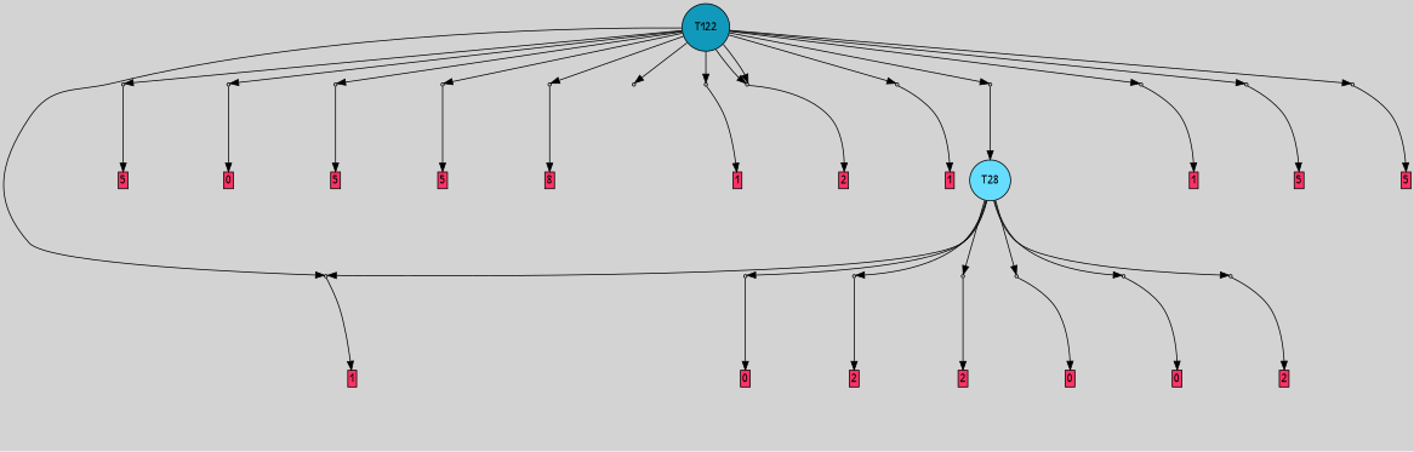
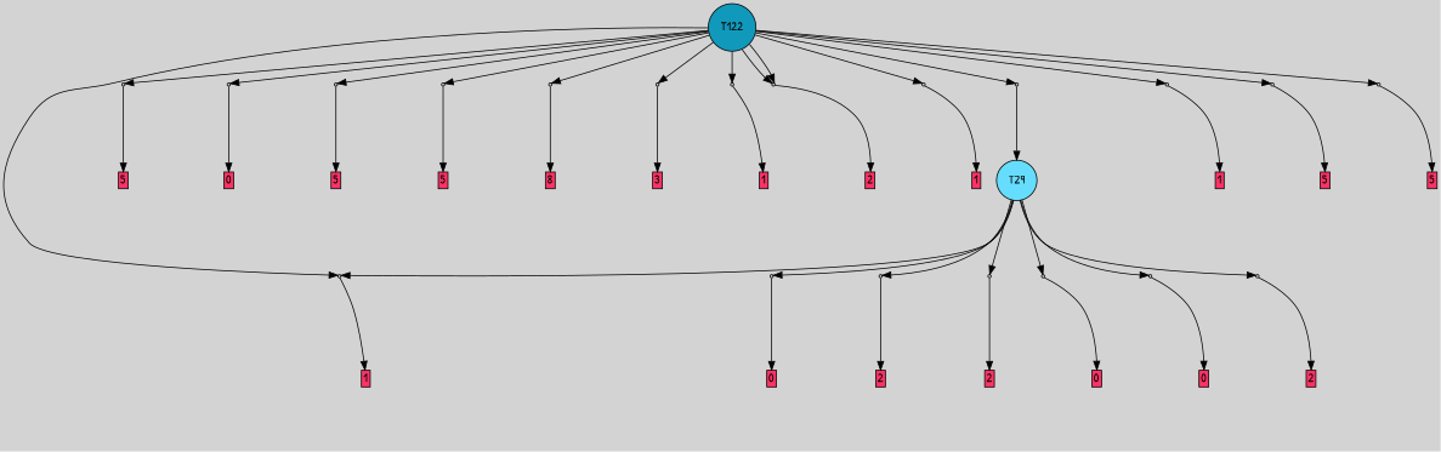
  digraph {
    bgcolor=lightgray
    fontname="Patrick Hand"
    node [fontname="Patrick Hand" shape=box style=filled]
    edge [fontname="Patrick Hand"]
    T122 [fillcolor="#1199bb" shape=circle]
    P2912 [fillcolor="#cccccc" shape=point]
    P2918 [fillcolor="#cccccc" shape=point]
    P2919 [fillcolor="#cccccc" shape=point]
    P2920 [fillcolor="#cccccc" shape=point]
    P2921 [fillcolor="#cccccc" shape=point]
    P2922 [fillcolor="#cccccc" shape=point]
    P2923 [fillcolor="#cccccc" shape=point]
    P2924 [fillcolor="#cccccc" shape=point]
    P2925 [fillcolor="#cccccc" shape=point]
    P2926 [fillcolor="#cccccc" shape=point]
    P2927 [fillcolor="#cccccc" shape=point]
    P2928 [fillcolor="#cccccc" shape=point]
    P2929 [fillcolor="#cccccc" shape=point]
    P2930 [fillcolor="#cccccc" shape=point]
-   T28 [fillcolor="#66ddff" shape=circle]
+   T28 [fillcolor="#66ddff" shape=circle label=T29]
    P2911 [fillcolor="#cccccc" shape=point]
    P2913 [fillcolor="#cccccc" shape=point]
    P2914 [fillcolor="#cccccc" shape=point]
    P2915 [fillcolor="#cccccc" shape=point]
    P2916 [fillcolor="#cccccc" shape=point]
    P2917 [fillcolor="#cccccc" shape=point]
    n23 [label="2|3&1|0#0|6&#92;n3|6&2|6#0|0&#92;n6|4&4|6#3|7&#92;n7|5&4|2#0|6&#92;n1|1&3|4#0|1&#92;n2|6&1|3#0|4&#92;n6|3&3|6#3|3&#92;n4|1&0|3#0|5&#92;n1|0&2|5#0|5&#92;n" style=invis]
    n24 [fillcolor="#ff3366" height=0 label=0 margin=0.03 width=0]
    n25 [label="6|2&1|0#2|1&#92;n7|1&2|0#0|5&#92;n3|0&3|1#2|7&#92;n8|0&2|4#0|3&#92;n5|6&0|0#3|5&#92;n6|4&4|4#3|3&#92;n3|0&1|3#0|6&#92;n3|6&4|4#2|1&#92;n7|2&3|7#4|0&#92;n" style=invis]
    n26 [fillcolor="#ff3366" height=0 label=1 margin=0.03 width=0]
    n27 [label="2|7&2|4#0|1&#92;n7|0&2|7#0|0&#92;n1|7&3|0#3|4&#92;n0|7&1|5#2|4&#92;n1|4&2|2#2|2&#92;n7|4&2|1#4|3&#92;n" style=invis]
    n28 [fillcolor="#ff3366" height=0 label=2 margin=0.03 width=0]
    n29 [label="7|0&2|7#0|0&#92;n1|7&3|0#3|4&#92;n2|7&2|4#0|1&#92;n1|4&2|1#2|2&#92;n7|4&2|1#4|3&#92;n" style=invis]
    n30 [fillcolor="#ff3366" height=0 label=2 margin=0.03 width=0]
    n31 [label="2|3&1|0#0|6&#92;n1|1&3|4#0|1&#92;n6|4&4|6#3|7&#92;n4|1&0|3#0|5&#92;n3|6&2|6#0|0&#92;n2|6&1|3#0|4&#92;n6|3&3|6#3|3&#92;n0|5&4|2#0|6&#92;n1|0&2|5#0|1&#92;n3|3&4|7#2|2&#92;n" style=invis]
    n32 [fillcolor="#ff3366" height=0 label=0 margin=0.03 width=0]
    n33 [label="1|1&3|4#0|1&#92;n3|3&1|0#0|6&#92;n6|4&4|6#3|7&#92;n7|5&4|2#0|6&#92;n3|6&2|6#0|0&#92;n2|6&1|3#0|4&#92;n6|3&3|6#3|3&#92;n4|1&0|3#0|5&#92;n1|0&2|5#0|1&#92;n" style=invis]
    n34 [fillcolor="#ff3366" height=0 label=0 margin=0.03 width=0]
    n35 [label="4|4&1|2#2|7&#92;n2|4&4|2#2|0&#92;n4|7&2|5#1|6&#92;n1|5&4|5#3|0&#92;n4|7&0|3#4|0&#92;n3|1&2|2#1|0&#92;n" style=invis]
    n36 [fillcolor="#ff3366" height=0 label=2 margin=0.03 width=0]
    n37 [label="8|2&4|0#1|4&#92;n1|0&3|0#2|4&#92;n3|3&3|6#3|7&#92;n" style=invis]
    n38 [fillcolor="#ff3366" height=0 label=5 margin=0.03 width=0]
    n39 [label="4|1&0|3#0|5&#92;n1|1&3|4#0|1&#92;n6|3&4|6#3|3&#92;n6|4&4|6#3|7&#92;n7|1&4|2#0|6&#92;n3|3&1|0#0|6&#92;n4|3&4|7#0|1&#92;n1|0&2|5#0|1&#92;n" style=invis]
    n40 [fillcolor="#ff3366" height=0 label=0 margin=0.03 width=0]
    n41 [label="1|3&1|3#1|0&#92;n8|2&0|1#4|6&#92;n6|0&3|7#4|4&#92;n4|5&3|7#3|4&#92;n3|1&2|2#0|5&#92;n" style=invis]
    n42 [fillcolor="#ff3366" height=0 label=5 margin=0.03 width=0]
    n43 [label="8|2&4|1#4|3&#92;n4|2&3|4#2|5&#92;n1|0&2|1#2|0&#92;n" style=invis]
    n44 [fillcolor="#ff3366" height=0 label=5 margin=0.03 width=0]
    n45 [label="1|1&1|1#2|4&#92;n1|3&4|3#2|5&#92;n2|4&1|4#2|5&#92;n1|1&3|1#0|0&#92;n2|0&3|3#3|4&#92;n6|0&0|2#1|4&#92;n6|1&0|7#4|3&#92;n2|2&0|5#1|3&#92;n5|4&0|7#3|0&#92;n" style=invis]
    n46 [fillcolor="#ff3366" height=0 label=8 margin=0.03 width=0]
    n47 [label="2|3&1|0#1|4&#92;n0|2&0|6#2|2&#92;n2|0&2|2#4|3&#92;n0|2&2|1#0|5&#92;n" style=invis]
+   n48 [fillcolor="#ff3366" height=0 label=3 margin=0.03 width=0]
    n49 [label="6|3&1|0#2|1&#92;n3|0&1|3#0|6&#92;n5|6&0|0#3|5&#92;n8|0&2|4#0|3&#92;n3|0&3|1#2|7&#92;n7|5&4|0#1|1&#92;n7|1&2|0#0|5&#92;n7|2&3|7#4|0&#92;n" style=invis]
    n50 [fillcolor="#ff3366" height=0 label=1 margin=0.03 width=0]
    n51 [label="2|0&2|7#4|1&#92;n" style=invis]
    n52 [fillcolor="#ff3366" height=0 label=2 margin=0.03 width=0]
    n53 [label="6|2&1|0#2|1&#92;n7|1&3|7#4|0&#92;n6|4&4|4#3|3&#92;n5|6&0|0#3|5&#92;n7|1&2|0#0|5&#92;n3|0&1|3#0|6&#92;n2|6&2|4#0|6&#92;n3|0&3|1#2|7&#92;n" style=invis]
    n54 [fillcolor="#ff3366" height=0 label=1 margin=0.03 width=0]
    n55 [label="6|1&0|7#4|3&#92;n5|4&0|7#3|4&#92;n8|7&2|0#3|0&#92;n2|1&0|1#2|4&#92;n1|2&0|4#1|3&#92;n6|0&0|2#1|4&#92;n2|3&0|0#3|7&#92;n3|2&0|4#0|3&#92;n" style=invis]
    n56 [label="6|2&1|0#2|1&#92;n7|1&3|7#4|0&#92;n6|4&4|4#3|3&#92;n5|6&0|0#3|5&#92;n3|0&3|1#2|7&#92;n3|0&1|3#0|6&#92;n2|6&0|4#0|6&#92;n7|1&2|0#0|5&#92;n" style=invis]
    n57 [fillcolor="#ff3366" height=0 label=1 margin=0.03 width=0]
    n58 [label="5|0&4|3#0|3&#92;n" style=invis]
    n59 [fillcolor="#ff3366" height=0 label=5 margin=0.03 width=0]
    n60 [label="1|5&0|5#3|5&#92;n8|7&1|1#1|1&#92;n0|0&2|1#2|5&#92;n8|2&4|2#3|1&#92;n" style=invis]
    n61 [fillcolor="#ff3366" height=0 label=5 margin=0.03 width=0]
    subgraph sub_1 {
      rank=same
      T122
    }
    T122 -> P2912
    T122 -> P2918
    T122 -> P2919
    T122 -> P2920
    T122 -> P2921
    T122 -> P2922
    T122 -> P2923
    T122 -> P2924
    T122 -> P2925
    T122 -> P2925
    T122 -> P2926
    T122 -> P2927
    T122 -> P2928
    T122 -> P2929
    T122 -> P2930
    P2912 -> n25 [style=invis]
    P2912 -> n26
    P2918 -> n37 [style=invis]
    P2918 -> n38
    P2919 -> n39 [style=invis]
    P2919 -> n40
    P2920 -> n41 [style=invis]
    P2920 -> n42
    P2921 -> n43 [style=invis]
    P2921 -> n44
    P2922 -> n45 [style=invis]
    P2922 -> n46
    P2923 -> n47 [style=invis]
+   P2923 -> n48
    P2924 -> n49 [style=invis]
    P2924 -> n50
    P2925 -> n51 [style=invis]
    P2925 -> n52
    P2926 -> n53 [style=invis]
    P2926 -> n54
    P2927 -> T28
    P2927 -> n55 [style=invis]
    P2928 -> n56 [style=invis]
    P2928 -> n57
    P2929 -> n58 [style=invis]
    P2929 -> n59
    P2930 -> n60 [style=invis]
    P2930 -> n61
    T28 -> P2912
    T28 -> P2911
    T28 -> P2913
    T28 -> P2914
    T28 -> P2915
    T28 -> P2916
    T28 -> P2917
    P2911 -> n23 [style=invis]
    P2911 -> n24
    P2913 -> n27 [style=invis]
    P2913 -> n28
    P2914 -> n29 [style=invis]
    P2914 -> n30
    P2915 -> n31 [style=invis]
    P2915 -> n32
    P2916 -> n33 [style=invis]
    P2916 -> n34
    P2917 -> n35 [style=invis]
    P2917 -> n36
  }
